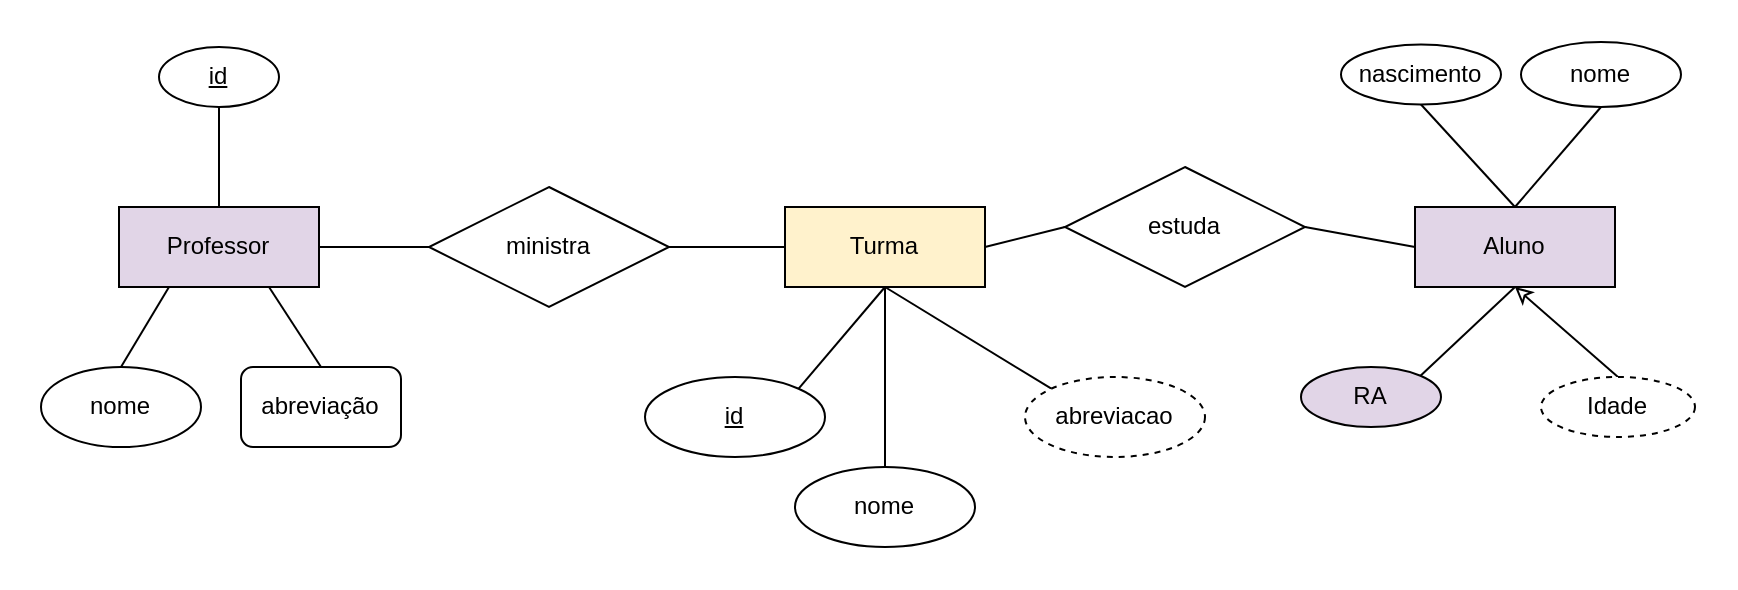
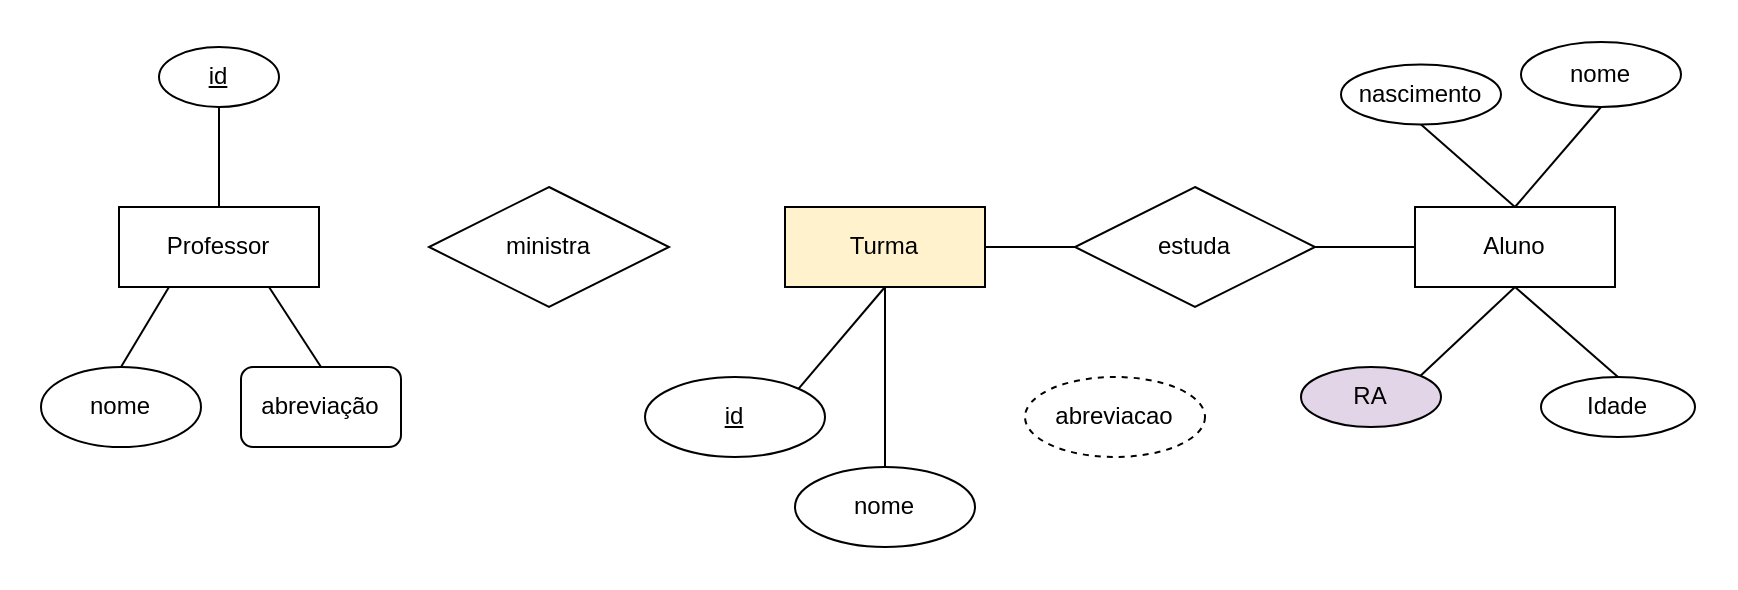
  <mxCell id="0" />
  <mxCell id="1" parent="0" />
  <mxCell id="2" style="edgeStyle=none;rounded=0;orthogonalLoop=1;jettySize=auto;html=1;exitX=0;exitY=0.5;exitDx=0;exitDy=0;entryX=1;entryY=0.5;entryDx=0;entryDy=0;endArrow=none;endFill=0;" parent="1" source="3" target="30" edge="1"><mxGeometry relative="1" as="geometry" /></mxCell>
- <mxCell id="3" value="Aluno" style="whiteSpace=wrap;html=1;align=center;fillColor=#e1d5e7;" parent="1" vertex="1"><mxGeometry x="707" y="103" width="100" height="40" as="geometry" /></mxCell>
+ <mxCell id="3" value="Aluno" style="whiteSpace=wrap;html=1;align=center;" parent="1" vertex="1"><mxGeometry x="707" y="103" width="100" height="40" as="geometry" /></mxCell>
  <mxCell id="4" style="rounded=0;orthogonalLoop=1;jettySize=auto;html=1;exitX=0.25;exitY=1;exitDx=0;exitDy=0;entryX=0.5;entryY=0;entryDx=0;entryDy=0;endArrow=none;endFill=0;" parent="1" source="6" target="9" edge="1"><mxGeometry relative="1" as="geometry" /></mxCell>
- <mxCell id="5" style="rounded=0;orthogonalLoop=1;jettySize=auto;html=1;exitX=1;exitY=0.5;exitDx=0;exitDy=0;entryX=0;entryY=0.5;entryDx=0;entryDy=0;endArrow=none;endFill=0;" parent="1" source="6" target="21" edge="1"><mxGeometry relative="1" as="geometry" /></mxCell>
- <mxCell id="6" value="Professor" style="whiteSpace=wrap;html=1;align=center;fillColor=#e1d5e7;" parent="1" vertex="1"><mxGeometry x="59" y="103" width="100" height="40" as="geometry" /></mxCell>
- <mxCell id="7" style="rounded=0;orthogonalLoop=1;jettySize=auto;html=1;exitX=0.5;exitY=0;exitDx=0;exitDy=0;entryX=0.5;entryY=1;entryDx=0;entryDy=0;endArrow=classic;endFill=0;" parent="1" source="8" target="3" edge="1"><mxGeometry relative="1" as="geometry" /></mxCell>
- <mxCell id="8" value="Idade" style="ellipse;whiteSpace=wrap;html=1;align=center;dashed=1;" parent="1" vertex="1"><mxGeometry x="770" y="188" width="77" height="30" as="geometry" /></mxCell>
+ <mxCell id="6" value="Professor" style="whiteSpace=wrap;html=1;align=center;" parent="1" vertex="1"><mxGeometry x="59" y="103" width="100" height="40" as="geometry" /></mxCell>
+ <mxCell id="7" style="rounded=0;orthogonalLoop=1;jettySize=auto;html=1;exitX=0.5;exitY=0;exitDx=0;exitDy=0;entryX=0.5;entryY=1;entryDx=0;entryDy=0;endArrow=none;endFill=0;" parent="1" source="8" target="3" edge="1"><mxGeometry relative="1" as="geometry" /></mxCell>
+ <mxCell id="8" value="Idade" style="ellipse;whiteSpace=wrap;html=1;align=center;dashed=0;" parent="1" vertex="1"><mxGeometry x="770" y="188" width="77" height="30" as="geometry" /></mxCell>
  <mxCell id="9" value="nome" style="ellipse;whiteSpace=wrap;html=1;align=center;" parent="1" vertex="1"><mxGeometry x="20" y="183" width="80" height="40" as="geometry" /></mxCell>
  <mxCell id="10" style="rounded=0;orthogonalLoop=1;jettySize=auto;html=1;exitX=1;exitY=0;exitDx=0;exitDy=0;entryX=0.5;entryY=1;entryDx=0;entryDy=0;endArrow=none;endFill=0;" parent="1" source="11" target="3" edge="1"><mxGeometry relative="1" as="geometry" /></mxCell>
  <mxCell id="11" value="RA" style="ellipse;whiteSpace=wrap;html=1;align=center;fillColor=#e1d5e7;" parent="1" vertex="1"><mxGeometry x="650" y="183" width="70" height="30" as="geometry" /></mxCell>
  <mxCell id="12" style="rounded=0;orthogonalLoop=1;jettySize=auto;html=1;entryX=0.5;entryY=0;entryDx=0;entryDy=0;endArrow=none;endFill=0;exitX=0.5;exitY=1;exitDx=0;exitDy=0;" parent="1" source="13" target="3" edge="1"><mxGeometry relative="1" as="geometry"><mxPoint x="700" y="73" as="sourcePoint" /></mxGeometry></mxCell>
- <mxCell id="13" value="nascimento" style="ellipse;whiteSpace=wrap;html=1;align=center;" parent="1" vertex="1"><mxGeometry x="670" y="21.75" width="80" height="30" as="geometry" /></mxCell>
+ <mxCell id="13" value="nascimento" style="ellipse;whiteSpace=wrap;html=1;align=center;" parent="1" vertex="1"><mxGeometry x="670" y="31.75" width="80" height="30" as="geometry" /></mxCell>
  <mxCell id="14" style="rounded=0;orthogonalLoop=1;jettySize=auto;html=1;exitX=0.5;exitY=1;exitDx=0;exitDy=0;entryX=0.5;entryY=0;entryDx=0;entryDy=0;endArrow=none;endFill=0;" parent="1" source="15" target="3" edge="1"><mxGeometry relative="1" as="geometry" /></mxCell>
  <mxCell id="15" value="nome" style="ellipse;whiteSpace=wrap;html=1;align=center;" parent="1" vertex="1"><mxGeometry x="760" y="20.5" width="80" height="32.5" as="geometry" /></mxCell>
  <mxCell id="16" style="rounded=0;orthogonalLoop=1;jettySize=auto;html=1;exitX=0.5;exitY=0;exitDx=0;exitDy=0;entryX=0.5;entryY=0;entryDx=0;entryDy=0;endArrow=none;endFill=0;" parent="1" source="17" target="6" edge="1"><mxGeometry relative="1" as="geometry" /></mxCell>
  <mxCell id="17" value="id" style="ellipse;whiteSpace=wrap;html=1;align=center;fontStyle=4;" parent="1" vertex="1"><mxGeometry x="79" y="23" width="60" height="30" as="geometry" /></mxCell>
  <mxCell id="18" style="rounded=0;orthogonalLoop=1;jettySize=auto;html=1;exitX=0.5;exitY=0;exitDx=0;exitDy=0;entryX=0.75;entryY=1;entryDx=0;entryDy=0;endArrow=none;endFill=0;" parent="1" source="19" target="6" edge="1"><mxGeometry relative="1" as="geometry" /></mxCell>
  <mxCell id="19" value="abreviação" style="whiteSpace=wrap;html=1;align=center;rounded=1;" parent="1" vertex="1"><mxGeometry x="120" y="183" width="80" height="40" as="geometry" /></mxCell>
- <mxCell id="20" style="edgeStyle=none;rounded=0;orthogonalLoop=1;jettySize=auto;html=1;exitX=1;exitY=0.5;exitDx=0;exitDy=0;entryX=0;entryY=0.5;entryDx=0;entryDy=0;endArrow=none;endFill=0;" parent="1" source="21" target="23" edge="1"><mxGeometry relative="1" as="geometry" /></mxCell>
  <mxCell id="21" value="ministra" style="shape=rhombus;perimeter=rhombusPerimeter;whiteSpace=wrap;html=1;align=center;" parent="1" vertex="1"><mxGeometry x="214" y="93" width="120" height="60" as="geometry" /></mxCell>
  <mxCell id="22" style="edgeStyle=none;rounded=0;orthogonalLoop=1;jettySize=auto;html=1;exitX=1;exitY=0.5;exitDx=0;exitDy=0;entryX=0;entryY=0.5;entryDx=0;entryDy=0;endArrow=none;endFill=0;" parent="1" source="23" target="30" edge="1"><mxGeometry relative="1" as="geometry" /></mxCell>
  <mxCell id="23" value="Turma" style="whiteSpace=wrap;html=1;align=center;fillColor=#fff2cc;" parent="1" vertex="1"><mxGeometry x="392" y="103" width="100" height="40" as="geometry" /></mxCell>
- <mxCell id="24" style="rounded=0;orthogonalLoop=1;jettySize=auto;html=1;exitX=0;exitY=0;exitDx=0;exitDy=0;entryX=0.5;entryY=1;entryDx=0;entryDy=0;endArrow=none;endFill=0;" parent="1" source="25" target="23" edge="1"><mxGeometry relative="1" as="geometry" /></mxCell>
  <mxCell id="25" value="abreviacao" style="ellipse;whiteSpace=wrap;html=1;align=center;dashed=1;" parent="1" vertex="1"><mxGeometry x="512" y="188" width="90" height="40" as="geometry" /></mxCell>
  <mxCell id="26" style="rounded=0;orthogonalLoop=1;jettySize=auto;html=1;exitX=1;exitY=0;exitDx=0;exitDy=0;entryX=0.5;entryY=1;entryDx=0;entryDy=0;endArrow=none;endFill=0;" parent="1" source="27" target="23" edge="1"><mxGeometry relative="1" as="geometry" /></mxCell>
  <mxCell id="27" value="id" style="ellipse;whiteSpace=wrap;html=1;align=center;fontStyle=4" parent="1" vertex="1"><mxGeometry x="322" y="188" width="90" height="40" as="geometry" /></mxCell>
  <mxCell id="28" style="rounded=0;orthogonalLoop=1;jettySize=auto;html=1;exitX=0.5;exitY=0;exitDx=0;exitDy=0;entryX=0.5;entryY=1;entryDx=0;entryDy=0;endArrow=none;endFill=0;" parent="1" source="29" target="23" edge="1"><mxGeometry relative="1" as="geometry" /></mxCell>
  <mxCell id="29" value="nome" style="ellipse;whiteSpace=wrap;html=1;align=center;" parent="1" vertex="1"><mxGeometry x="397" y="233" width="90" height="40" as="geometry" /></mxCell>
- <mxCell id="30" value="estuda" style="shape=rhombus;perimeter=rhombusPerimeter;whiteSpace=wrap;html=1;align=center;" parent="1" vertex="1"><mxGeometry x="532" y="83" width="120" height="60" as="geometry" /></mxCell>
+ <mxCell id="30" value="estuda" style="shape=rhombus;perimeter=rhombusPerimeter;whiteSpace=wrap;html=1;align=center;" parent="1" vertex="1"><mxGeometry x="537" y="93" width="120" height="60" as="geometry" /></mxCell>
